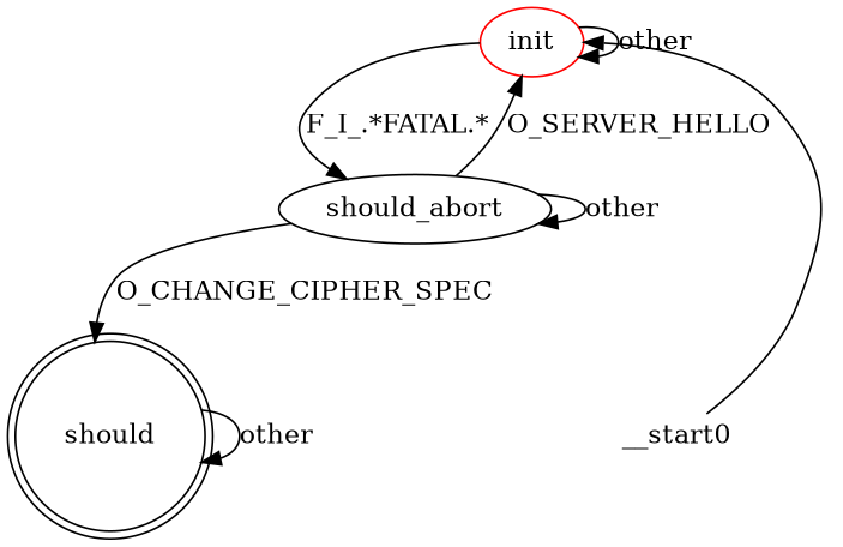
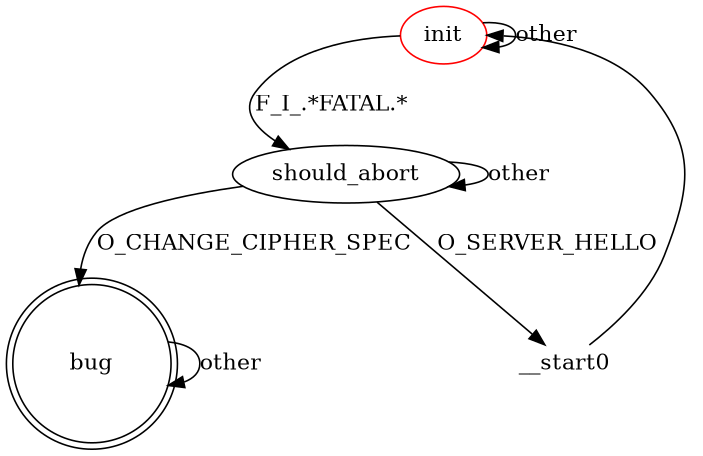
  digraph {
    init [color=red]
    should_abort
-   bug [shape=doublecircle label=should]
+   bug [shape=doublecircle]
    __start0 [height=0 shape=none width=0]
    init -> init [label=other]
    init -> should_abort [label="F_I_.*FATAL.*"]
-   should_abort -> init [label=O_SERVER_HELLO]
+   should_abort -> __start0 [label=O_SERVER_HELLO]
    should_abort -> should_abort [label=other]
    should_abort -> bug [label=O_CHANGE_CIPHER_SPEC]
    bug -> bug [label=other]
    __start0 -> init
  }
